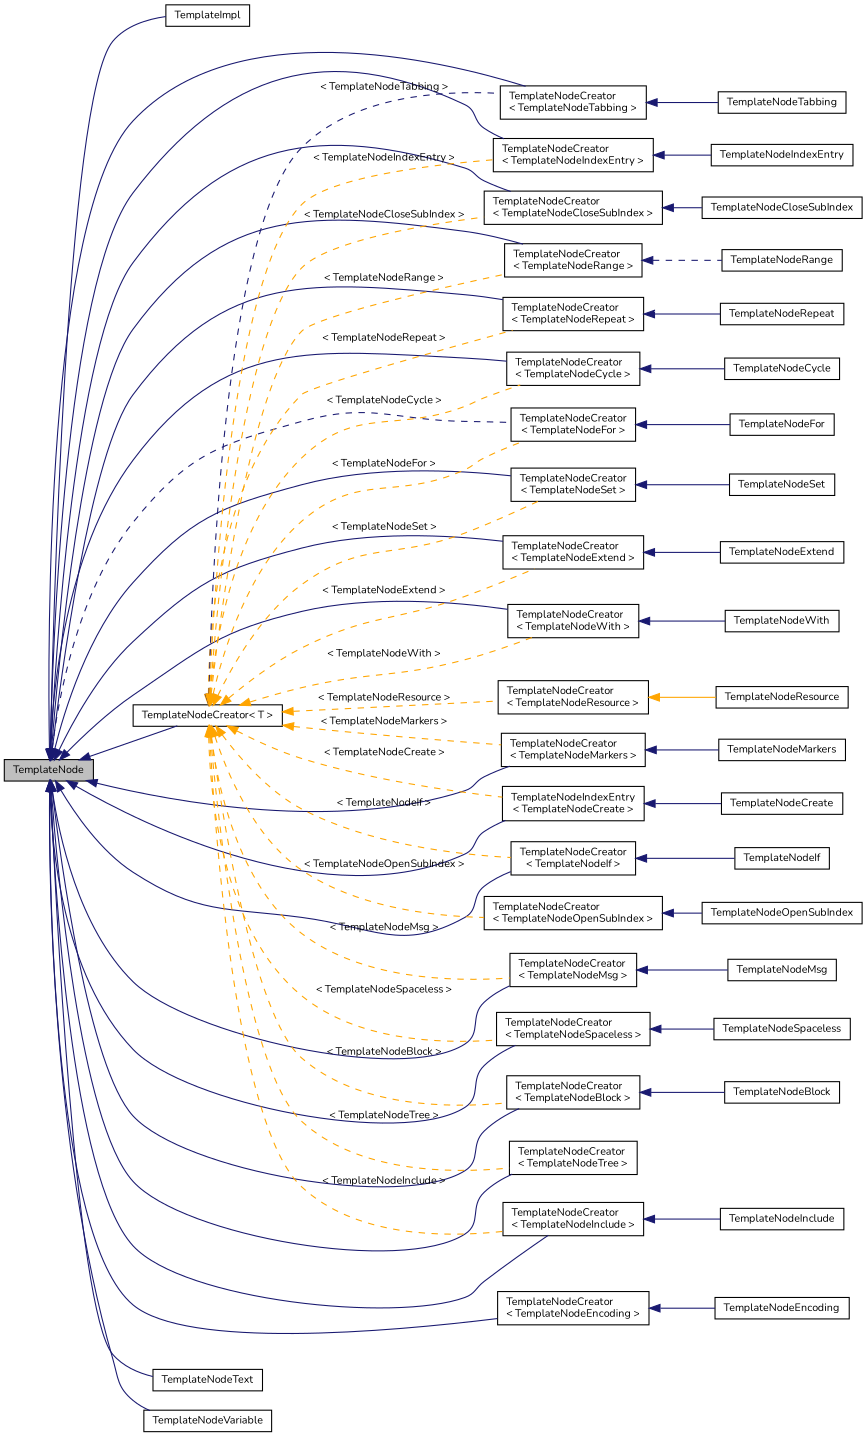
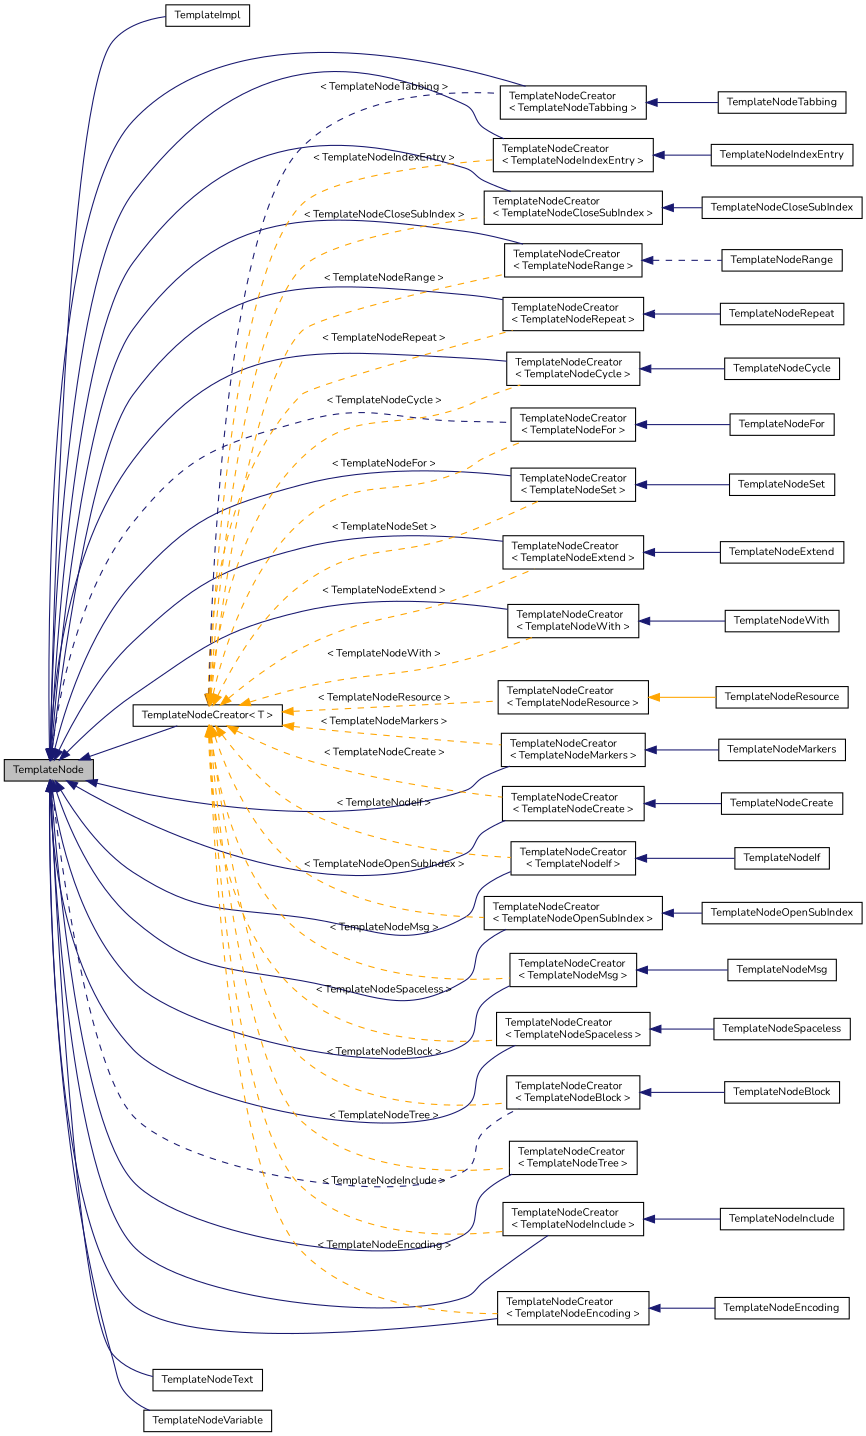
  digraph {
    fontname=Nunito
    rankdir=LR
    node [color=black fillcolor=white fontname=Nunito fontsize=10 shape=record style=filled]
    edge [color=midnightblue dir=back fontname=Nunito fontsize=10 labelfontname=Helvetica labelfontsize=10 style=solid]
    n1 [fillcolor=grey75 fontcolor=black height=0.2 label=TemplateNode width=0.4]
    n2 [height=0.2 label=TemplateImpl width=0.4]
    n3 [height=0.2 label="TemplateNodeCreator\< T \>" width=0.4]
    n4 [height=0.2 label="TemplateNodeCreator\l\< TemplateNodeCycle \>" width=0.4]
    n5 [height=0.2 label="TemplateNodeCreator\l\< TemplateNodeFor \>" width=0.4]
    n6 [height=0.2 label="TemplateNodeCreator\l\< TemplateNodeRepeat \>" width=0.4]
    n7 [height=0.2 label="TemplateNodeCreator\l\< TemplateNodeSet \>" width=0.4]
    n8 [height=0.2 label="TemplateNodeCreator\l\< TemplateNodeTabbing \>" width=0.4]
    n9 [height=0.2 label="TemplateNodeCreator\l\< TemplateNodeExtend \>" width=0.4]
    n10 [height=0.2 label="TemplateNodeCreator\l\< TemplateNodeWith \>" width=0.4]
    n11 [height=0.2 label="TemplateNodeCreator\l\< TemplateNodeCloseSubIndex \>" width=0.4]
    n12 [height=0.2 label="TemplateNodeCreator\l\< TemplateNodeRange \>" width=0.4]
    n13 [height=0.2 label="TemplateNodeCreator\l\< TemplateNodeIndexEntry \>" width=0.4]
    n14 [height=0.2 label="TemplateNodeCreator\l\< TemplateNodeInclude \>" width=0.4]
-   n15 [height=0.2 label="TemplateNodeIndexEntry\l\< TemplateNodeCreate \>" width=0.4]
+   n15 [height=0.2 label="TemplateNodeCreator\l\< TemplateNodeCreate \>" width=0.4]
    n16 [height=0.2 label="TemplateNodeCreator\l\< TemplateNodeOpenSubIndex \>" width=0.4]
    n17 [height=0.2 label="TemplateNodeCreator\l\< TemplateNodeIf \>" width=0.4]
    n18 [height=0.2 label="TemplateNodeCreator\l\< TemplateNodeMsg \>" width=0.4]
    n19 [height=0.2 label="TemplateNodeCreator\l\< TemplateNodeTree \>" width=0.4]
    n20 [height=0.2 label="TemplateNodeCreator\l\< TemplateNodeMarkers \>" width=0.4]
    n21 [height=0.2 label="TemplateNodeCreator\l\< TemplateNodeSpaceless \>" width=0.4]
    n22 [height=0.2 label="TemplateNodeCreator\l\< TemplateNodeEncoding \>" width=0.4]
    n23 [height=0.2 label="TemplateNodeCreator\l\< TemplateNodeBlock \>" width=0.4]
    n24 [height=0.2 label=TemplateNodeText width=0.4]
    n25 [height=0.2 label=TemplateNodeVariable width=0.4]
    n26 [height=0.2 label="TemplateNodeCreator\l\< TemplateNodeResource \>" width=0.4]
    n27 [height=0.2 label=TemplateNodeCycle width=0.4]
    n28 [height=0.2 label=TemplateNodeFor width=0.4]
    n29 [height=0.2 label=TemplateNodeRepeat width=0.4]
    n30 [height=0.2 label=TemplateNodeSet width=0.4]
    n31 [height=0.2 label=TemplateNodeTabbing width=0.4]
    n32 [height=0.2 label=TemplateNodeExtend width=0.4]
    n33 [height=0.2 label=TemplateNodeWith width=0.4]
    n34 [height=0.2 label=TemplateNodeCloseSubIndex width=0.4]
    n35 [height=0.2 label=TemplateNodeRange width=0.4]
    n36 [height=0.2 label=TemplateNodeIndexEntry width=0.4]
    n37 [height=0.2 label=TemplateNodeResource width=0.4]
    n38 [height=0.2 label=TemplateNodeInclude width=0.4]
    n39 [height=0.2 label=TemplateNodeCreate width=0.4]
    n40 [height=0.2 label=TemplateNodeOpenSubIndex width=0.4]
    n41 [height=0.2 label=TemplateNodeIf width=0.4]
    n42 [height=0.2 label=TemplateNodeMsg width=0.4]
    n43 [height=0.2 label=TemplateNodeMarkers width=0.4]
    n44 [height=0.2 label=TemplateNodeSpaceless width=0.4]
    n45 [height=0.2 label=TemplateNodeEncoding width=0.4]
    n46 [height=0.2 label=TemplateNodeBlock width=0.4]
    n1 -> n2
    n1 -> n3
    n1 -> n4
    n1 -> n5 [style=dashed]
    n1 -> n6
    n1 -> n7
    n1 -> n8
    n1 -> n9
    n1 -> n10
    n1 -> n11
    n1 -> n12
    n1 -> n13
    n1 -> n14
    n1 -> n15
+   n1 -> n16
    n1 -> n17
    n1 -> n18
    n1 -> n19
    n1 -> n20
    n1 -> n21
    n1 -> n22
-   n1 -> n23
+   n1 -> n23 [style=dashed]
    n1 -> n24
    n1 -> n25
    n3 -> n4 [color=orange label=" \< TemplateNodeCycle \>" style=dashed]
    n3 -> n5 [color=orange label=" \< TemplateNodeFor \>" style=dashed]
    n3 -> n6 [color=orange label=" \< TemplateNodeRepeat \>" style=dashed]
    n3 -> n7 [color=orange label=" \< TemplateNodeSet \>" style=dashed]
    n3 -> n8 [label=" \< TemplateNodeTabbing \>" style=dashed]
    n3 -> n9 [color=orange label=" \< TemplateNodeExtend \>" style=dashed]
    n3 -> n10 [color=orange label=" \< TemplateNodeWith \>" style=dashed]
    n3 -> n11 [color=orange label=" \< TemplateNodeCloseSubIndex \>" style=dashed]
    n3 -> n12 [color=orange label=" \< TemplateNodeRange \>" style=dashed]
    n3 -> n13 [color=orange label=" \< TemplateNodeIndexEntry \>" style=dashed]
    n3 -> n14 [color=orange label=" \< TemplateNodeInclude \>" style=dashed]
    n3 -> n15 [color=orange label=" \< TemplateNodeCreate \>" style=dashed]
    n3 -> n16 [color=orange label=" \< TemplateNodeOpenSubIndex \>" style=dashed]
    n3 -> n17 [color=orange label=" \< TemplateNodeIf \>" style=dashed]
    n3 -> n18 [color=orange label=" \< TemplateNodeMsg \>" style=dashed]
    n3 -> n19 [color=orange label=" \< TemplateNodeTree \>" style=dashed]
    n3 -> n20 [color=orange label=" \< TemplateNodeMarkers \>" style=dashed]
    n3 -> n21 [color=orange label=" \< TemplateNodeSpaceless \>" style=dashed]
+   n3 -> n22 [color=orange label=" \< TemplateNodeEncoding \>" style=dashed]
    n3 -> n23 [color=orange label=" \< TemplateNodeBlock \>" style=dashed]
    n3 -> n26 [color=orange label=" \< TemplateNodeResource \>" style=dashed]
    n4 -> n27
    n5 -> n28
    n6 -> n29
    n7 -> n30
    n8 -> n31
    n9 -> n32
    n10 -> n33
    n11 -> n34
    n12 -> n35 [style=dashed]
    n13 -> n36
    n14 -> n38
    n15 -> n39
    n16 -> n40
    n17 -> n41
    n18 -> n42
    n20 -> n43
    n21 -> n44
    n22 -> n45
    n23 -> n46
    n26 -> n37 [color=orange]
  }
